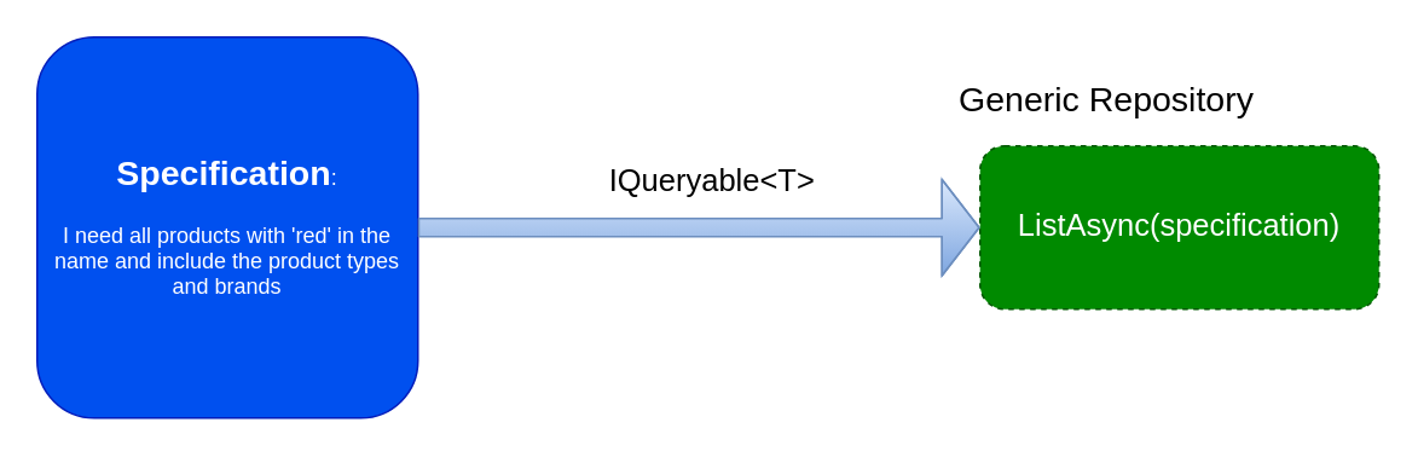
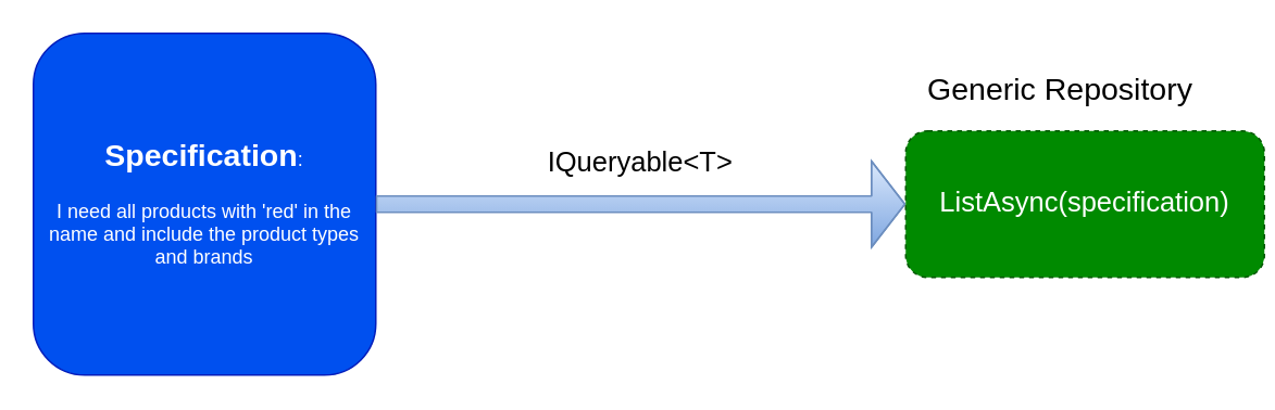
  <mxCell id="0" />
  <mxCell id="1" parent="0" />
  <mxCell id="2" value="&lt;b&gt;&lt;font style=&quot;font-size: 19px&quot;&gt;Specification&lt;/font&gt;&lt;/b&gt;:&lt;br&gt;&lt;br&gt;I need all products with 'red' in the name and include the product types and brands" style="rounded=1;whiteSpace=wrap;html=1;align=center;fillColor=#0050ef;fontColor=#ffffff;strokeColor=#001DBC;" vertex="1" parent="1"><mxGeometry x="20" y="20" width="210" height="210" as="geometry" /></mxCell>
  <mxCell id="3" value="" style="shape=flexArrow;endArrow=classic;html=1;endWidth=42;endSize=6.5;fillColor=#dae8fc;gradientColor=#7ea6e0;strokeColor=#6c8ebf;exitX=1;exitY=0.5;exitDx=0;exitDy=0;" edge="1" parent="1" source="2" target="4"><mxGeometry width="50" height="50" relative="1" as="geometry"><mxPoint x="285" y="124.5" as="sourcePoint" /><mxPoint x="450" y="125" as="targetPoint" /><Array as="points"><mxPoint x="370" y="125" /></Array></mxGeometry></mxCell>
- <mxCell id="4" value="&lt;font style=&quot;font-size: 17px&quot;&gt;ListAsync(specification)&lt;/font&gt;" style="rounded=1;whiteSpace=wrap;html=1;dashed=1;fillColor=#008a00;strokeColor=#005700;fontColor=#ffffff;" vertex="1" parent="1"><mxGeometry x="540" y="80" width="220" height="90" as="geometry" /></mxCell>
- <mxCell id="5" value="Generic Repository" style="text;html=1;strokeColor=none;fillColor=none;align=center;verticalAlign=middle;whiteSpace=wrap;rounded=0;dashed=1;fontSize=19;" vertex="1" parent="1"><mxGeometry x="515" y="40" width="190" height="30" as="geometry" /></mxCell>
+ <mxCell id="4" value="&lt;font style=&quot;font-size: 17px&quot;&gt;ListAsync(specification)&lt;/font&gt;" style="rounded=1;whiteSpace=wrap;html=1;dashed=1;fillColor=#008a00;strokeColor=#005700;fontColor=#ffffff;" vertex="1" parent="1"><mxGeometry x="555" y="80" width="220" height="90" as="geometry" /></mxCell>
+ <mxCell id="5" value="Generic Repository" style="text;html=1;strokeColor=none;fillColor=none;align=center;verticalAlign=middle;whiteSpace=wrap;rounded=0;dashed=1;fontSize=19;" vertex="1" parent="1"><mxGeometry x="555" y="40" width="190" height="30" as="geometry" /></mxCell>
  <mxCell id="6" value="IQueryable&amp;lt;T&amp;gt;" style="text;html=1;strokeColor=none;fillColor=none;align=center;verticalAlign=middle;whiteSpace=wrap;rounded=0;dashed=1;fontSize=17;" vertex="1" parent="1"><mxGeometry x="325" y="85" width="135" height="30" as="geometry" /></mxCell>
